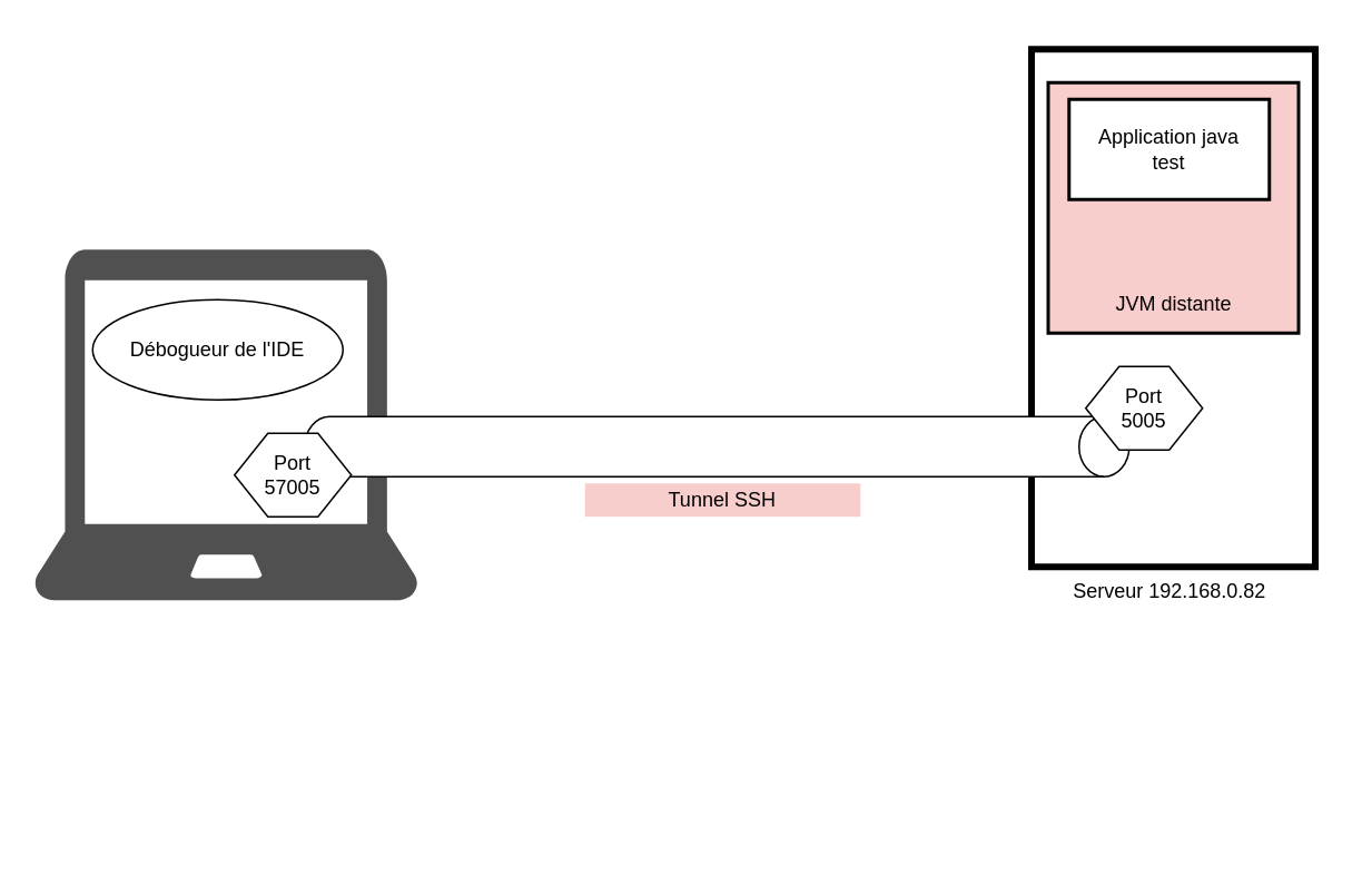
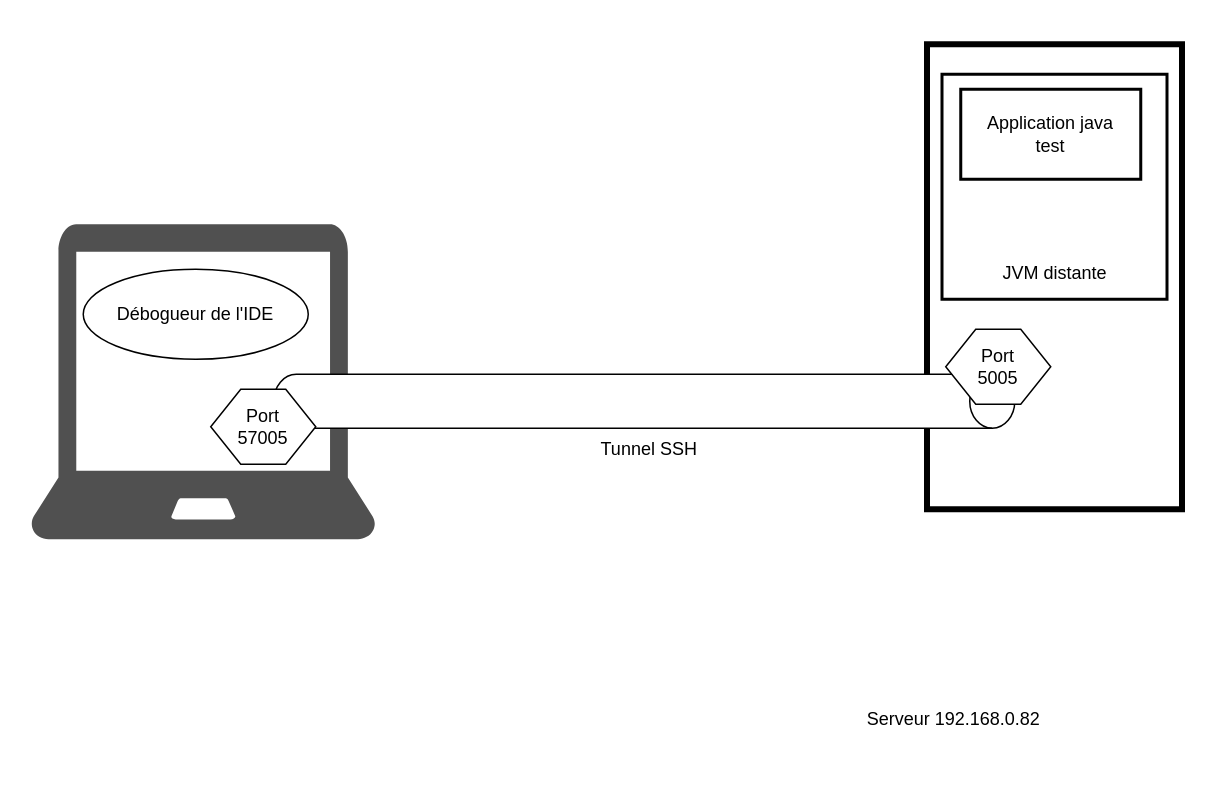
  <mxCell id="0" />
  <mxCell id="1" parent="0" />
  <mxCell id="2" value="" style="sketch=0;pointerEvents=1;shadow=0;dashed=0;html=1;strokeColor=none;fillColor=#505050;labelPosition=center;verticalLabelPosition=bottom;verticalAlign=top;outlineConnect=0;align=center;shape=mxgraph.office.devices.laptop;" vertex="1" parent="1"><mxGeometry x="20" y="149" width="230" height="210" as="geometry" /></mxCell>
  <mxCell id="3" value="Débogueur de l'IDE" style="ellipse;whiteSpace=wrap;html=1;" vertex="1" parent="1"><mxGeometry x="55" y="179" width="150" height="60" as="geometry" /></mxCell>
  <mxCell id="4" value="" style="rounded=0;whiteSpace=wrap;html=1;strokeWidth=4;" vertex="1" parent="1"><mxGeometry x="617.5" y="29" width="170" height="310" as="geometry" /></mxCell>
- <mxCell id="5" value="Serveur 192.168.0.82" style="rounded=0;whiteSpace=wrap;html=1;strokeColor=none;" vertex="1" parent="1"><mxGeometry x="617.5" y="344" width="165" height="20" as="geometry" /></mxCell>
+ <mxCell id="5" value="Serveur 192.168.0.82" style="rounded=0;whiteSpace=wrap;html=1;strokeColor=none;" vertex="1" parent="1"><mxGeometry x="552.5" y="469" width="165" height="20" as="geometry" /></mxCell>
  <mxCell id="6" value="" style="shape=cylinder3;whiteSpace=wrap;html=1;boundedLbl=1;backgroundOutline=1;size=15;rotation=90;" vertex="1" parent="1"><mxGeometry x="411" y="20" width="36" height="494" as="geometry" /></mxCell>
- <mxCell id="7" value="Tunnel SSH" style="rounded=0;whiteSpace=wrap;html=1;strokeColor=none;fillColor=#f8cecc;" vertex="1" parent="1"><mxGeometry x="350" y="289" width="165" height="20" as="geometry" /></mxCell>
+ <mxCell id="7" value="Tunnel SSH" style="rounded=0;whiteSpace=wrap;html=1;strokeColor=none;" vertex="1" parent="1"><mxGeometry x="350" y="289" width="165" height="20" as="geometry" /></mxCell>
  <mxCell id="8" value="&lt;div&gt;Port&lt;/div&gt;&lt;div&gt;57005&lt;br&gt;&lt;/div&gt;" style="shape=hexagon;perimeter=hexagonPerimeter2;whiteSpace=wrap;html=1;fixedSize=1;" vertex="1" parent="1"><mxGeometry x="140" y="259" width="70" height="50" as="geometry" /></mxCell>
- <mxCell id="9" value="&lt;div&gt;Port&lt;/div&gt;&lt;div&gt;5005&lt;br&gt;&lt;/div&gt;" style="shape=hexagon;perimeter=hexagonPerimeter2;whiteSpace=wrap;html=1;fixedSize=1;" vertex="1" parent="1"><mxGeometry x="650" y="219" width="70" height="50" as="geometry" /></mxCell>
- <mxCell id="10" value="&lt;div&gt;&lt;br&gt;&lt;/div&gt;&lt;div&gt;&lt;br&gt;&lt;/div&gt;&lt;div&gt;&lt;br&gt;&lt;/div&gt;&lt;div&gt;&lt;br&gt;&lt;/div&gt;&lt;div&gt;&lt;br&gt;&lt;/div&gt;&lt;div&gt;&lt;br&gt;&lt;/div&gt;&lt;div&gt;&lt;br&gt;&lt;/div&gt;&lt;div&gt;&lt;br&gt;&lt;/div&gt;&lt;div&gt;JVM distante&lt;/div&gt;" style="whiteSpace=wrap;html=1;aspect=fixed;strokeWidth=2;fillColor=#f8cecc;" vertex="1" parent="1"><mxGeometry x="627.5" y="49" width="150" height="150" as="geometry" /></mxCell>
+ <mxCell id="9" value="&lt;div&gt;Port&lt;/div&gt;&lt;div&gt;5005&lt;br&gt;&lt;/div&gt;" style="shape=hexagon;perimeter=hexagonPerimeter2;whiteSpace=wrap;html=1;fixedSize=1;" vertex="1" parent="1"><mxGeometry x="630" y="219" width="70" height="50" as="geometry" /></mxCell>
+ <mxCell id="10" value="&lt;div&gt;&lt;br&gt;&lt;/div&gt;&lt;div&gt;&lt;br&gt;&lt;/div&gt;&lt;div&gt;&lt;br&gt;&lt;/div&gt;&lt;div&gt;&lt;br&gt;&lt;/div&gt;&lt;div&gt;&lt;br&gt;&lt;/div&gt;&lt;div&gt;&lt;br&gt;&lt;/div&gt;&lt;div&gt;&lt;br&gt;&lt;/div&gt;&lt;div&gt;&lt;br&gt;&lt;/div&gt;&lt;div&gt;JVM distante&lt;/div&gt;" style="whiteSpace=wrap;html=1;aspect=fixed;strokeWidth=2;" vertex="1" parent="1"><mxGeometry x="627.5" y="49" width="150" height="150" as="geometry" /></mxCell>
  <mxCell id="11" value="&lt;div&gt;Application java&lt;/div&gt;&lt;div&gt;test&lt;br&gt;&lt;/div&gt;" style="rounded=0;whiteSpace=wrap;html=1;strokeWidth=2;" vertex="1" parent="1"><mxGeometry x="640" y="59" width="120" height="60" as="geometry" /></mxCell>
